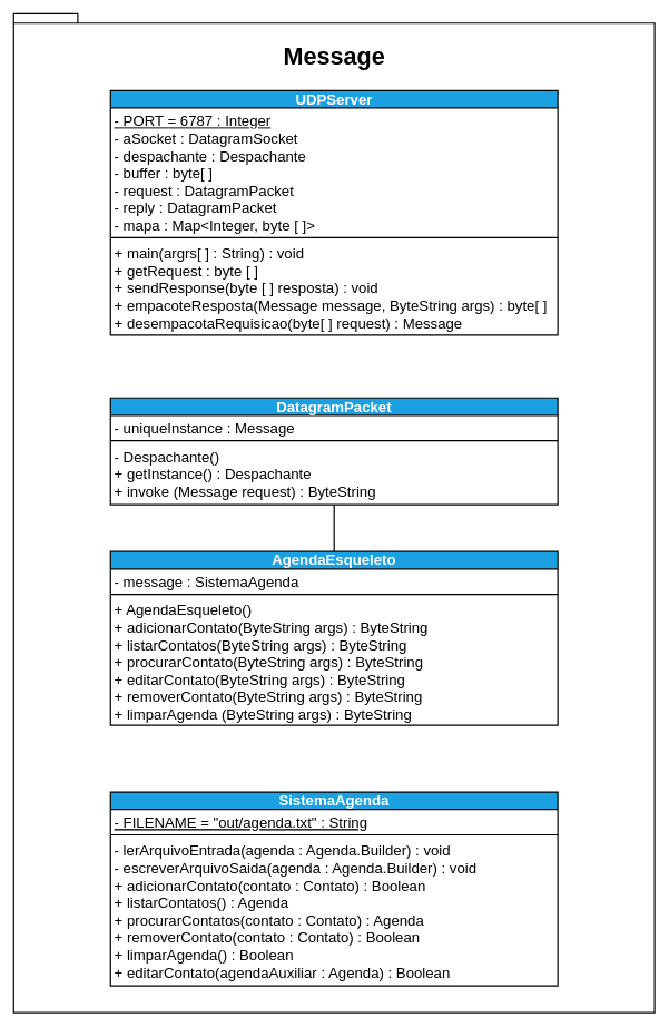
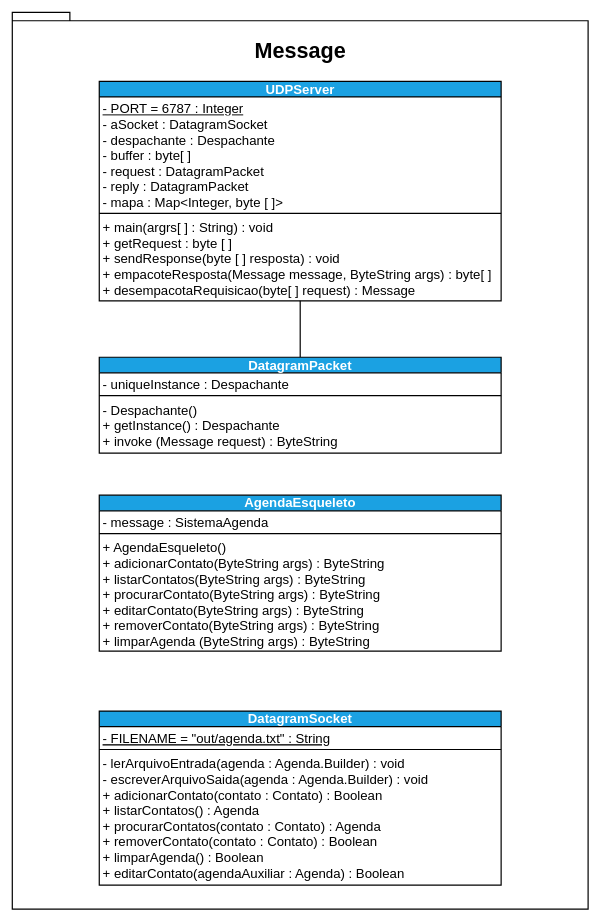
  <mxCell id="0" />
  <mxCell id="1" parent="0" />
  <mxCell id="2" value="&lt;font style=&quot;font-size: 36px ; line-height: 2.6&quot;&gt;Message&lt;/font&gt;" style="shape=folder;fontStyle=1;spacingTop=10;tabWidth=40;tabHeight=14;tabPosition=left;html=1;fontSize=22;strokeColor=default;strokeWidth=2;verticalAlign=top;" vertex="1" parent="1"><mxGeometry x="20" y="20" width="960" height="1495" as="geometry" /></mxCell>
  <mxCell id="3" value="UDPServer" style="swimlane;fontStyle=1;align=center;verticalAlign=bottom;childLayout=stackLayout;horizontal=1;startSize=26;horizontalStack=0;resizeParent=1;resizeParentMax=0;resizeLast=0;collapsible=1;marginBottom=0;fontSize=22;strokeColor=#000000;strokeWidth=2;fillColor=#1ba1e2;fontColor=#ffffff;" vertex="1" parent="1"><mxGeometry x="165" y="135" width="670" height="366" as="geometry" /></mxCell>
  <mxCell id="4" value="- PORT = 6787 : Integer" style="text;strokeColor=none;fillColor=none;align=left;verticalAlign=top;spacingLeft=4;spacingRight=4;overflow=hidden;rotatable=0;points=[[0,0.5],[1,0.5]];portConstraint=eastwest;fontSize=22;fontStyle=4" vertex="1" parent="3"><mxGeometry y="26" width="670" height="26" as="geometry" /></mxCell>
  <mxCell id="5" value="- aSocket : DatagramSocket&#10;- despachante : Despachante&#10;- buffer : byte[ ]&#10;- request : DatagramPacket&#10;- reply : DatagramPacket&#10;- mapa : Map&lt;Integer, byte [ ]&gt;" style="text;strokeColor=none;fillColor=none;align=left;verticalAlign=top;spacingLeft=4;spacingRight=4;overflow=hidden;rotatable=0;points=[[0,0.5],[1,0.5]];portConstraint=eastwest;fontSize=22;" vertex="1" parent="3"><mxGeometry y="52" width="670" height="164" as="geometry" /></mxCell>
  <mxCell id="6" value="" style="line;strokeWidth=2;fillColor=none;align=left;verticalAlign=middle;spacingTop=-1;spacingLeft=3;spacingRight=3;rotatable=0;labelPosition=right;points=[];portConstraint=eastwest;fontSize=17;" vertex="1" parent="3"><mxGeometry y="216" width="670" height="8" as="geometry" /></mxCell>
  <mxCell id="7" value="+ main(argrs[ ] : String) : void&#10;+ getRequest : byte [ ]&#10;+ sendResponse(byte [ ] resposta) : void&#10;+ empacoteResposta(Message message, ByteString args) : byte[ ]&#10;+ desempacotaRequisicao(byte[ ] request) : Message" style="text;strokeColor=none;fillColor=none;align=left;verticalAlign=top;spacingLeft=4;spacingRight=4;overflow=hidden;rotatable=0;points=[[0,0.5],[1,0.5]];portConstraint=eastwest;fontSize=22;strokeWidth=2;" vertex="1" parent="3"><mxGeometry y="224" width="670" height="142" as="geometry" /></mxCell>
+ <mxCell id="8" style="edgeStyle=none;html=1;exitX=0.5;exitY=0;exitDx=0;exitDy=0;entryX=0.5;entryY=1;entryDx=0;entryDy=0;fontSize=22;endArrow=none;endFill=0;strokeWidth=2;" edge="1" parent="1" source="9" target="3"><mxGeometry relative="1" as="geometry" /></mxCell>
  <mxCell id="9" value="DatagramPacket" style="swimlane;fontStyle=1;align=center;verticalAlign=bottom;childLayout=stackLayout;horizontal=1;startSize=26;horizontalStack=0;resizeParent=1;resizeParentMax=0;resizeLast=0;collapsible=1;marginBottom=0;fontSize=22;strokeColor=#000000;strokeWidth=2;fillColor=#1ba1e2;fontColor=#ffffff;" vertex="1" parent="1"><mxGeometry x="165" y="595" width="670" height="160" as="geometry" /></mxCell>
- <mxCell id="10" value="- uniqueInstance : Message" style="text;strokeColor=none;fillColor=none;align=left;verticalAlign=top;spacingLeft=4;spacingRight=4;overflow=hidden;rotatable=0;points=[[0,0.5],[1,0.5]];portConstraint=eastwest;fontSize=22;" vertex="1" parent="9"><mxGeometry y="26" width="670" height="34" as="geometry" /></mxCell>
+ <mxCell id="10" value="- uniqueInstance : Despachante" style="text;strokeColor=none;fillColor=none;align=left;verticalAlign=top;spacingLeft=4;spacingRight=4;overflow=hidden;rotatable=0;points=[[0,0.5],[1,0.5]];portConstraint=eastwest;fontSize=22;" vertex="1" parent="9"><mxGeometry y="26" width="670" height="34" as="geometry" /></mxCell>
  <mxCell id="11" value="" style="line;strokeWidth=2;fillColor=none;align=left;verticalAlign=middle;spacingTop=-1;spacingLeft=3;spacingRight=3;rotatable=0;labelPosition=right;points=[];portConstraint=eastwest;fontSize=17;" vertex="1" parent="9"><mxGeometry y="60" width="670" height="8" as="geometry" /></mxCell>
  <mxCell id="12" value="- Despachante()&#10;+ getInstance() : Despachante&#10;+ invoke (Message request) : ByteString" style="text;strokeColor=none;fillColor=none;align=left;verticalAlign=top;spacingLeft=4;spacingRight=4;overflow=hidden;rotatable=0;points=[[0,0.5],[1,0.5]];portConstraint=eastwest;fontSize=22;strokeWidth=2;" vertex="1" parent="9"><mxGeometry y="68" width="670" height="92" as="geometry" /></mxCell>
- <mxCell id="13" style="edgeStyle=none;html=1;exitX=0.5;exitY=0;exitDx=0;exitDy=0;entryX=0.5;entryY=1;entryDx=0;entryDy=0;fontSize=22;endArrow=none;endFill=0;strokeWidth=2;" edge="1" parent="1" source="14" target="9"><mxGeometry relative="1" as="geometry" /></mxCell>
  <mxCell id="14" value="AgendaEsqueleto" style="swimlane;fontStyle=1;align=center;verticalAlign=bottom;childLayout=stackLayout;horizontal=1;startSize=26;horizontalStack=0;resizeParent=1;resizeParentMax=0;resizeLast=0;collapsible=1;marginBottom=0;fontSize=22;strokeColor=#000000;strokeWidth=2;fillColor=#1ba1e2;fontColor=#ffffff;" vertex="1" parent="1"><mxGeometry x="165" y="825" width="670" height="260" as="geometry" /></mxCell>
  <mxCell id="15" value="- message : SistemaAgenda" style="text;strokeColor=none;fillColor=none;align=left;verticalAlign=top;spacingLeft=4;spacingRight=4;overflow=hidden;rotatable=0;points=[[0,0.5],[1,0.5]];portConstraint=eastwest;fontSize=22;" vertex="1" parent="14"><mxGeometry y="26" width="670" height="34" as="geometry" /></mxCell>
  <mxCell id="16" value="" style="line;strokeWidth=2;fillColor=none;align=left;verticalAlign=middle;spacingTop=-1;spacingLeft=3;spacingRight=3;rotatable=0;labelPosition=right;points=[];portConstraint=eastwest;fontSize=17;" vertex="1" parent="14"><mxGeometry y="60" width="670" height="8" as="geometry" /></mxCell>
  <mxCell id="17" value="+ AgendaEsqueleto()&#10;+ adicionarContato(ByteString args) : ByteString&#10;+ listarContatos(ByteString args) : ByteString&#10;+ procurarContato(ByteString args) : ByteString&#10;+ editarContato(ByteString args) : ByteString&#10;+ removerContato(ByteString args) : ByteString&#10;+ limparAgenda (ByteString args) : ByteString&#10;" style="text;strokeColor=none;fillColor=none;align=left;verticalAlign=top;spacingLeft=4;spacingRight=4;overflow=hidden;rotatable=0;points=[[0,0.5],[1,0.5]];portConstraint=eastwest;fontSize=22;strokeWidth=2;" vertex="1" parent="14"><mxGeometry y="68" width="670" height="192" as="geometry" /></mxCell>
- <mxCell id="18" value="SistemaAgenda" style="swimlane;fontStyle=1;align=center;verticalAlign=bottom;childLayout=stackLayout;horizontal=1;startSize=26;horizontalStack=0;resizeParent=1;resizeParentMax=0;resizeLast=0;collapsible=1;marginBottom=0;fontSize=22;strokeColor=#000000;strokeWidth=2;fillColor=#1ba1e2;fontColor=#ffffff;" vertex="1" parent="1"><mxGeometry x="165" y="1185" width="670" height="290" as="geometry" /></mxCell>
+ <mxCell id="18" value="DatagramSocket" style="swimlane;fontStyle=1;align=center;verticalAlign=bottom;childLayout=stackLayout;horizontal=1;startSize=26;horizontalStack=0;resizeParent=1;resizeParentMax=0;resizeLast=0;collapsible=1;marginBottom=0;fontSize=22;strokeColor=#000000;strokeWidth=2;fillColor=#1ba1e2;fontColor=#ffffff;" vertex="1" parent="1"><mxGeometry x="165" y="1185" width="670" height="290" as="geometry" /></mxCell>
  <mxCell id="19" value="- FILENAME = &quot;out/agenda.txt&quot; : String" style="text;strokeColor=none;fillColor=none;align=left;verticalAlign=top;spacingLeft=4;spacingRight=4;overflow=hidden;rotatable=0;points=[[0,0.5],[1,0.5]];portConstraint=eastwest;fontSize=22;fontStyle=4" vertex="1" parent="18"><mxGeometry y="26" width="670" height="34" as="geometry" /></mxCell>
  <mxCell id="20" value="" style="line;strokeWidth=2;fillColor=none;align=left;verticalAlign=middle;spacingTop=-1;spacingLeft=3;spacingRight=3;rotatable=0;labelPosition=right;points=[];portConstraint=eastwest;fontSize=17;" vertex="1" parent="18"><mxGeometry y="60" width="670" height="8" as="geometry" /></mxCell>
  <mxCell id="21" value="- lerArquivoEntrada(agenda : Agenda.Builder) : void&#10;- escreverArquivoSaida(agenda : Agenda.Builder) : void&#10;+ adicionarContato(contato : Contato) : Boolean&#10;+ listarContatos() : Agenda&#10;+ procurarContatos(contato : Contato) : Agenda&#10;+ removerContato(contato : Contato) : Boolean&#10;+ limparAgenda() : Boolean&#10;+ editarContato(agendaAuxiliar : Agenda) : Boolean" style="text;strokeColor=none;fillColor=none;align=left;verticalAlign=top;spacingLeft=4;spacingRight=4;overflow=hidden;rotatable=0;points=[[0,0.5],[1,0.5]];portConstraint=eastwest;fontSize=22;strokeWidth=2;" vertex="1" parent="18"><mxGeometry y="68" width="670" height="222" as="geometry" /></mxCell>
